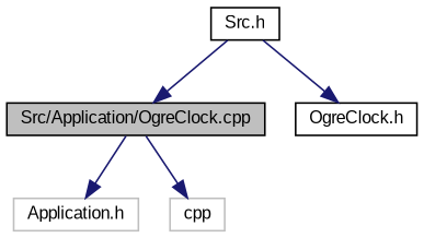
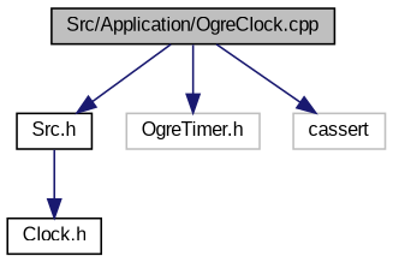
  digraph {
    fontname="Liberation Sans"
    node [color=black fillcolor=white fontname="Liberation Sans" fontsize=10 shape=record style=filled]
    edge [color=midnightblue fontname="Liberation Sans" fontsize=10 labelfontname=FreeSans labelfontsize=10 style=solid]
    n1 [fillcolor=grey75 fontcolor=black height=0.2 label="Src/Application/OgreClock.cpp" width=0.4]
    n2 [height=0.2 label="Src.h" width=0.4]
-   n3 [color=grey75 height=0.2 label="Application.h" width=0.4]
-   n4 [color=grey75 height=0.2 label=cpp width=0.4]
-   n5 [height=0.2 label="OgreClock.h" width=0.4]
-   n2 -> n1
+   n3 [color=grey75 height=0.2 label="OgreTimer.h" width=0.4]
+   n4 [color=grey75 height=0.2 label=cassert width=0.4]
+   n5 [height=0.2 label="Clock.h" width=0.4]
+   n1 -> n2
    n1 -> n3
    n1 -> n4
    n2 -> n5
  }
